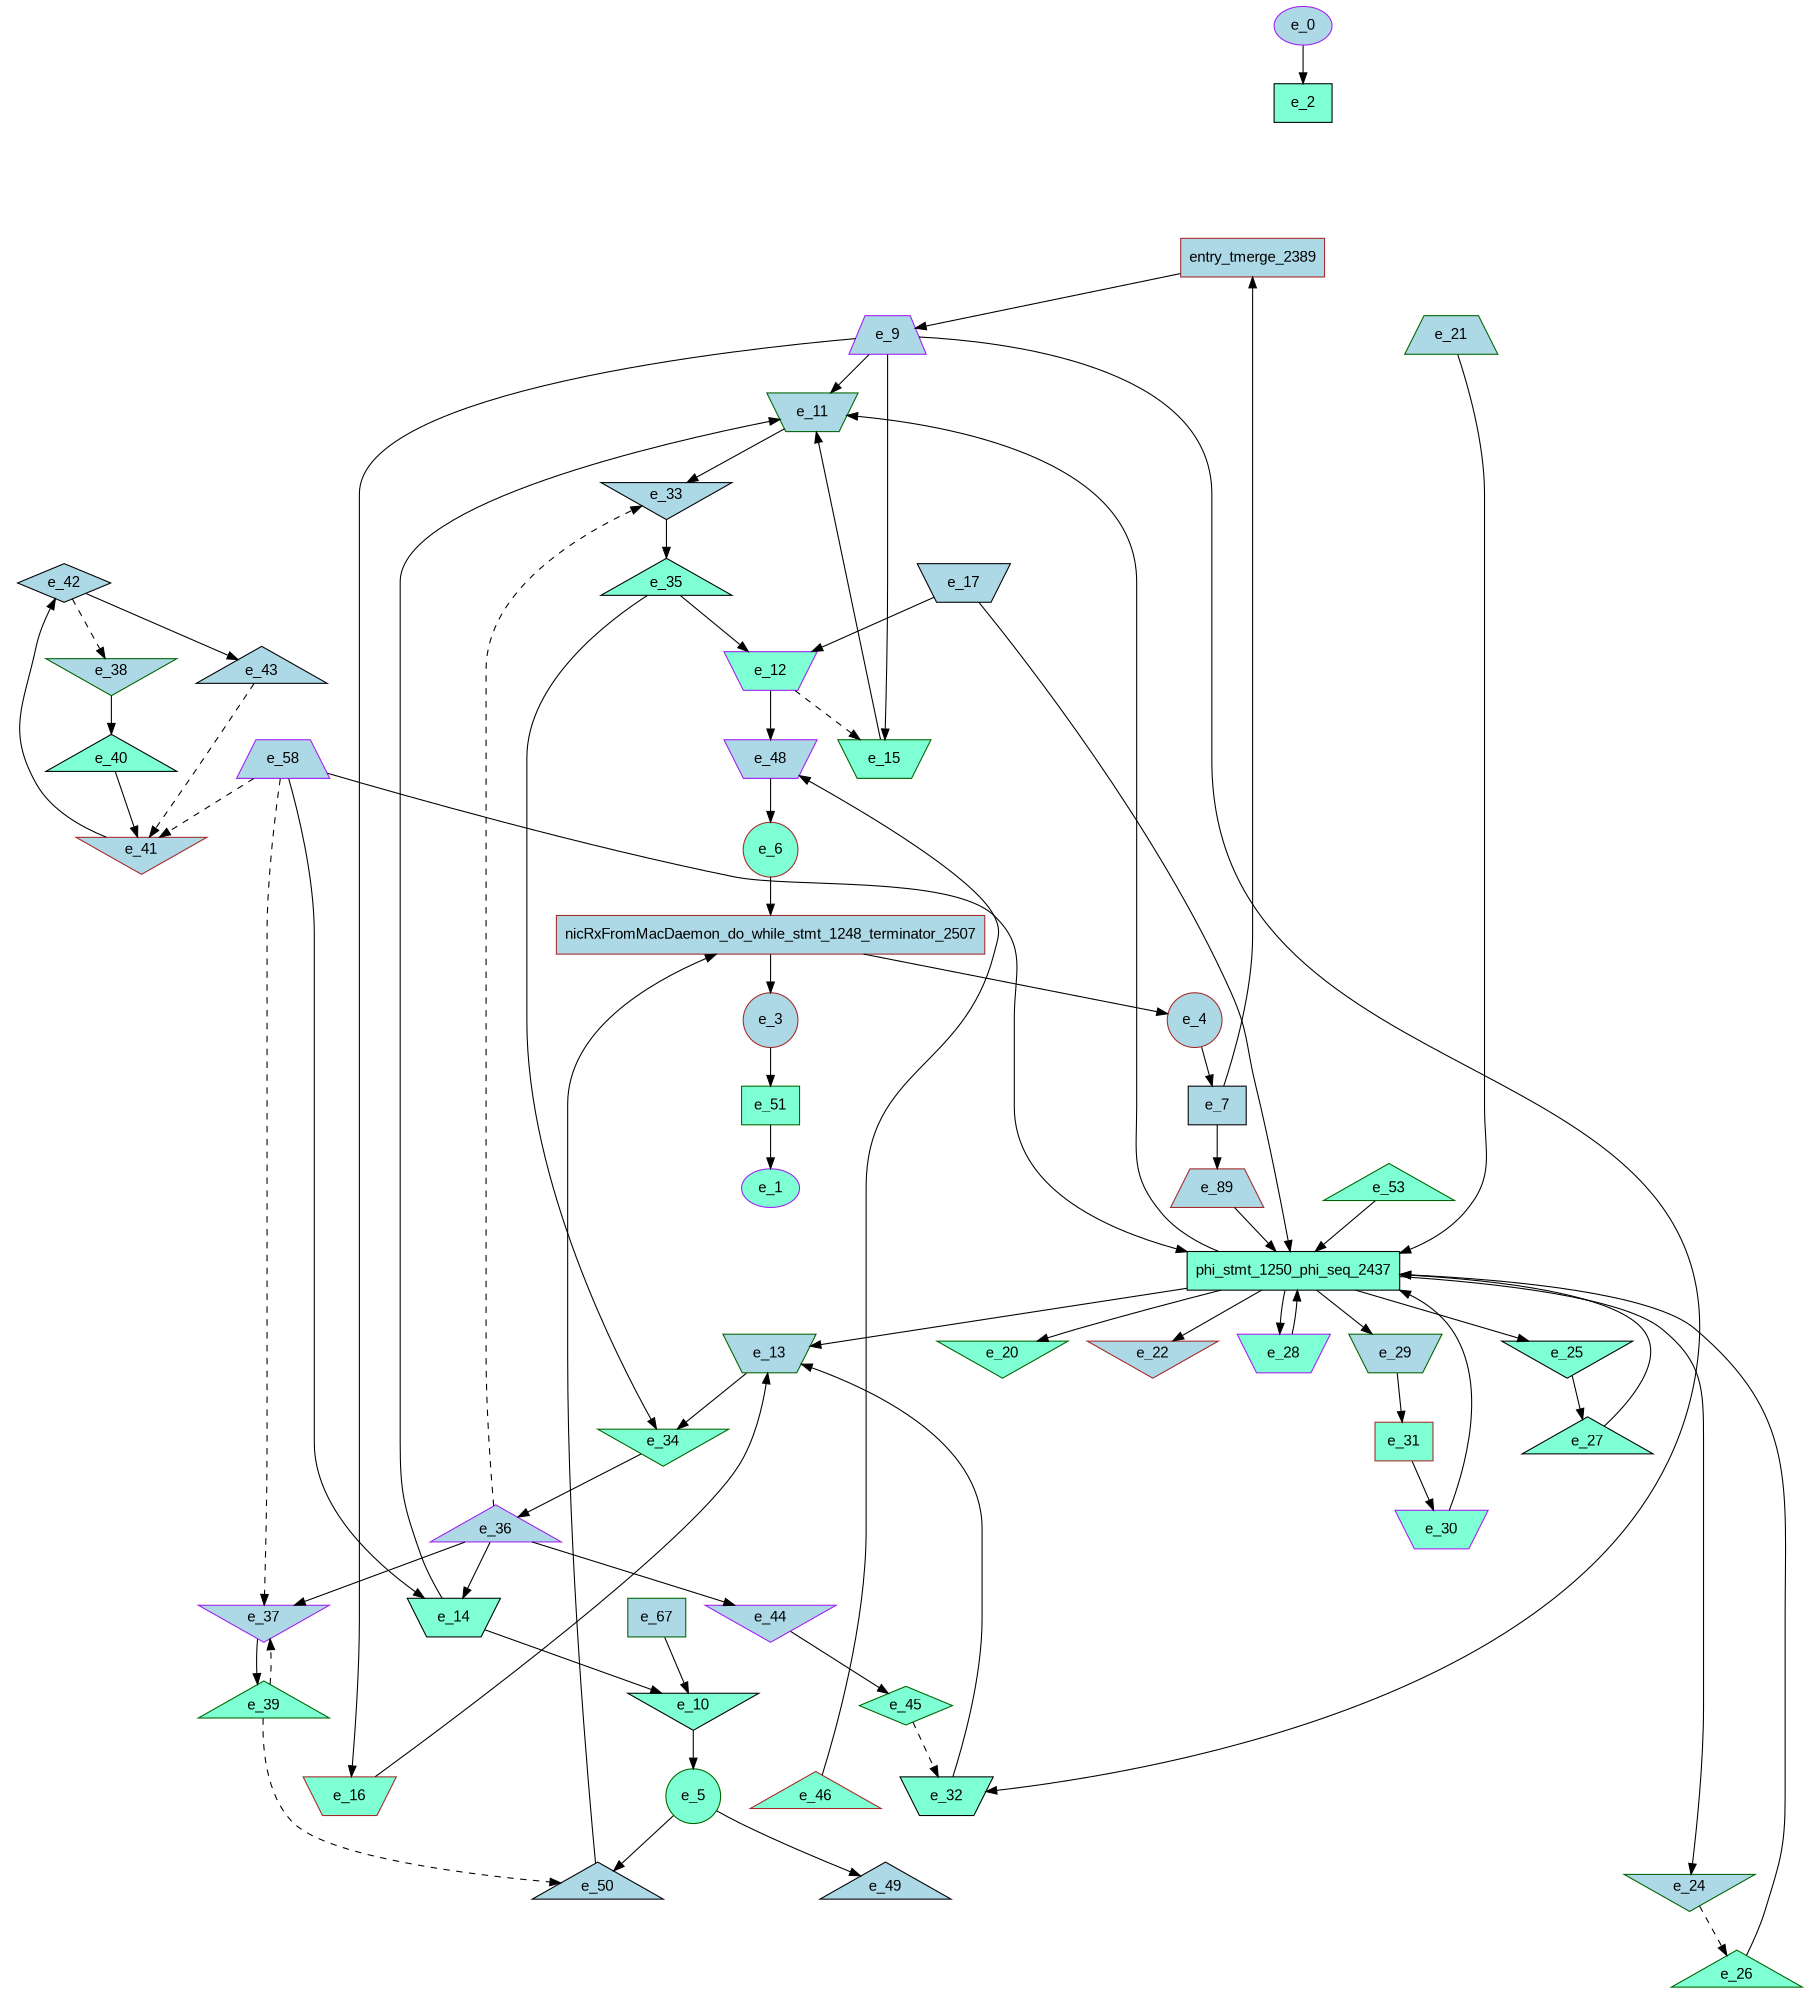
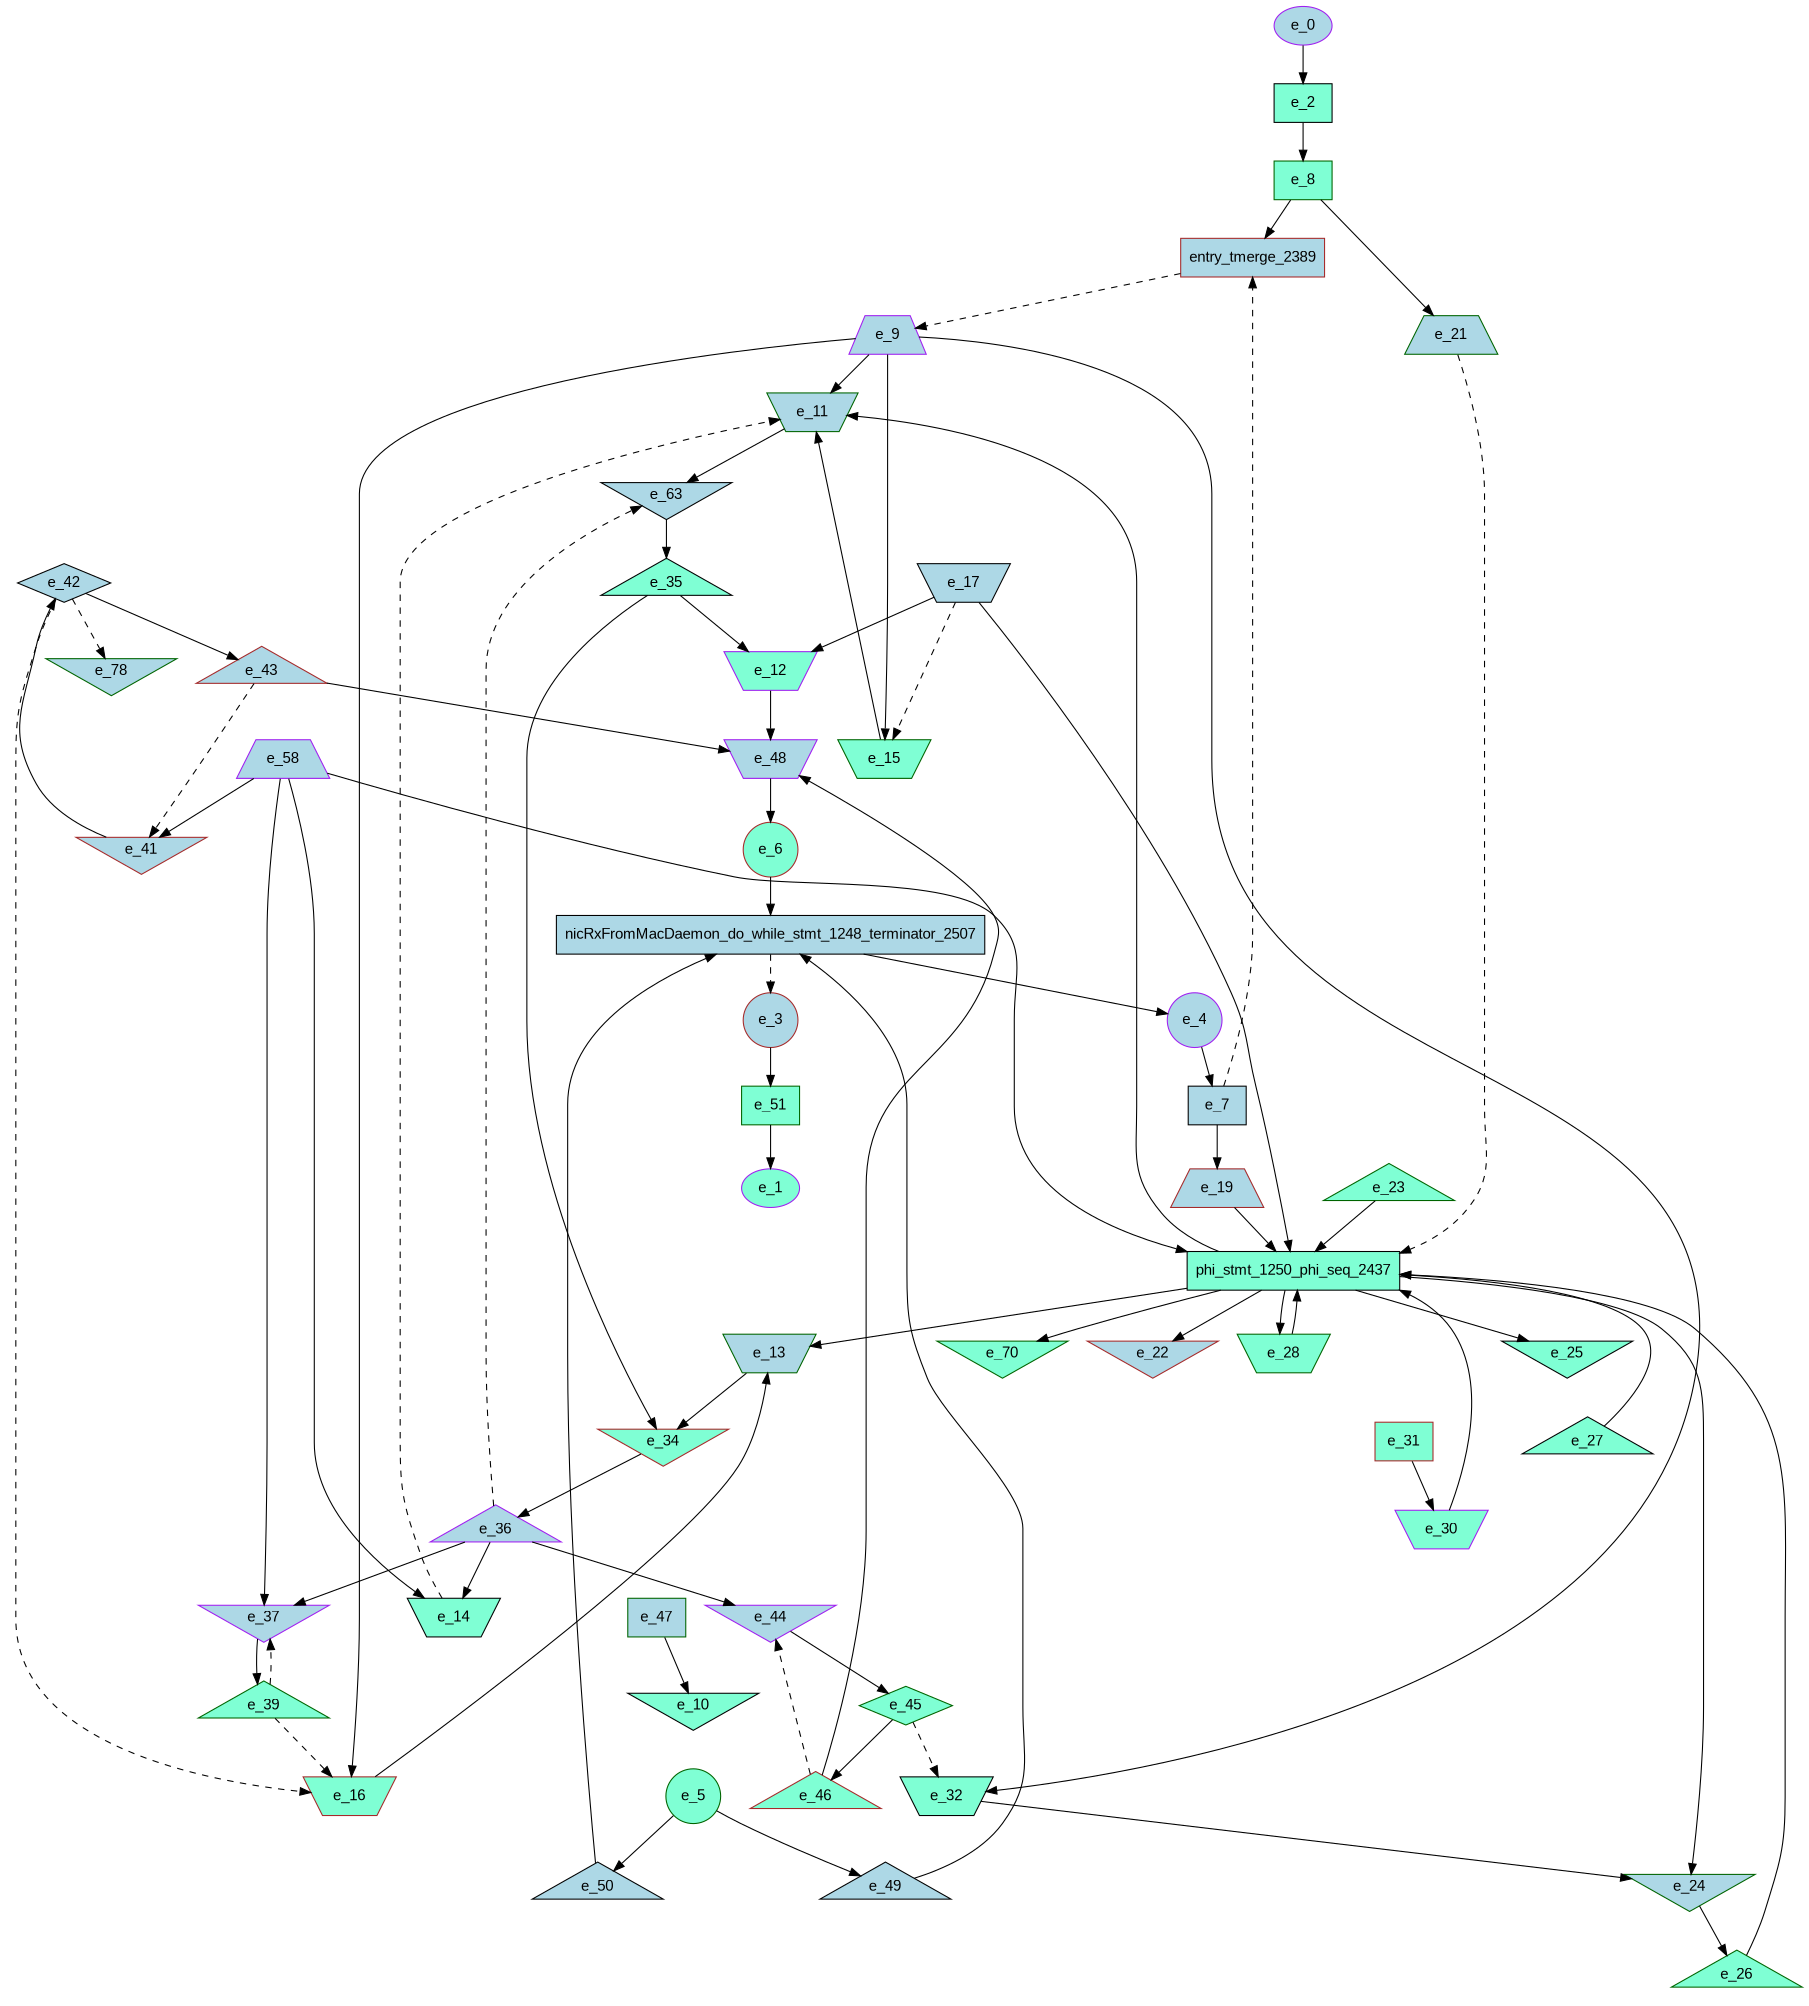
  digraph {
    fontname="Liberation Sans"
    node [color=darkgreen fillcolor=lightblue fontname="Liberation Sans" shape=invtrapezium style=filled]
    edge [fontname="Liberation Sans"]
    e_2 [color=black fillcolor=aquamarine shape=dot]
+   e_8 [fillcolor=aquamarine shape=dot]
    e_0 [color=purple shape=""]
    entry_tmerge_2389 [color=brown shape=rectangle]
    e_21 [shape=trapezium]
    e_3 [color=brown shape=circle]
    e_51 [fillcolor=aquamarine shape=dot]
    e_1 [color=purple fillcolor=aquamarine shape=""]
-   e_4 [color=brown shape=circle]
+   e_4 [color=purple shape=circle]
    e_7 [color=black shape=dot]
-   e_19 [color=brown shape=trapezium label=e_89]
+   e_19 [color=brown shape=trapezium]
    e_5 [fillcolor=aquamarine shape=circle]
    e_49 [color=black shape=triangle]
    e_50 [color=black shape=triangle]
-   nicRxFromMacDaemon_do_while_stmt_1248_terminator_2507 [color=brown shape=rectangle]
+   nicRxFromMacDaemon_do_while_stmt_1248_terminator_2507 [color=black shape=rectangle]
    e_6 [color=brown fillcolor=aquamarine shape=circle]
    phi_stmt_1250_phi_seq_2437 [color=black fillcolor=aquamarine shape=rectangle]
    e_9 [color=purple shape=trapezium]
    e_11
    e_15 [fillcolor=aquamarine]
    e_16 [color=brown fillcolor=aquamarine]
    e_32 [color=black fillcolor=aquamarine]
-   e_33 [color=black shape=invtriangle]
+   e_33 [color=black shape=invtriangle label=e_63]
    e_13
-   e_47 [shape=dot label=e_67]
+   e_47 [shape=dot]
    e_10 [color=black fillcolor=aquamarine shape=invtriangle]
    e_35 [color=black fillcolor=aquamarine shape=triangle]
    e_12 [color=purple fillcolor=aquamarine]
    e_48 [color=purple]
-   e_34 [fillcolor=aquamarine shape=invtriangle]
+   e_34 [color=brown fillcolor=aquamarine shape=invtriangle]
    e_36 [color=purple shape=triangle]
    e_14 [color=black fillcolor=aquamarine]
    e_17 [color=black]
-   e_20 [fillcolor=aquamarine shape=invtriangle]
+   e_20 [fillcolor=aquamarine shape=invtriangle label=e_70]
    e_22 [color=brown shape=invtriangle]
    e_24 [shape=invtriangle]
    e_25 [color=black fillcolor=aquamarine shape=invtriangle]
-   e_28 [color=purple fillcolor=aquamarine]
-   e_29
+   e_28 [fillcolor=aquamarine]
    n40 [color=purple label=e_58 shape=trapezium]
    e_37 [color=purple shape=invtriangle]
    e_41 [color=brown shape=invtriangle]
    e_39 [fillcolor=aquamarine shape=triangle]
    e_42 [color=black shape=diamond]
-   e_23 [fillcolor=aquamarine shape=triangle label=e_53]
+   e_23 [fillcolor=aquamarine shape=triangle]
    e_26 [fillcolor=aquamarine shape=triangle]
    e_27 [color=black fillcolor=aquamarine shape=triangle]
    e_31 [color=brown fillcolor=aquamarine shape=dot]
    e_30 [color=purple fillcolor=aquamarine]
    e_44 [color=purple shape=invtriangle]
    e_45 [fillcolor=aquamarine shape=diamond]
-   e_38 [shape=invtriangle]
-   e_40 [color=black fillcolor=aquamarine shape=triangle]
-   e_43 [color=black shape=triangle]
+   e_38 [shape=invtriangle label=e_78]
+   e_43 [color=brown shape=triangle]
    e_46 [color=brown fillcolor=aquamarine shape=triangle]
+   e_2 -> e_8
+   e_8 -> entry_tmerge_2389
+   e_8 -> e_21
    e_0 -> e_2
-   entry_tmerge_2389 -> e_9
-   e_21 -> phi_stmt_1250_phi_seq_2437
+   entry_tmerge_2389 -> e_9 [style=dashed]
+   e_21 -> phi_stmt_1250_phi_seq_2437 [style=dashed]
    e_3 -> e_51
    e_51 -> e_1
    e_4 -> e_7
-   e_7 -> entry_tmerge_2389
+   e_7 -> entry_tmerge_2389 [style=dashed]
    e_7 -> e_19
    e_19 -> phi_stmt_1250_phi_seq_2437
    e_5 -> e_49
    e_5 -> e_50
+   e_49 -> nicRxFromMacDaemon_do_while_stmt_1248_terminator_2507
    e_50 -> nicRxFromMacDaemon_do_while_stmt_1248_terminator_2507
-   nicRxFromMacDaemon_do_while_stmt_1248_terminator_2507 -> e_3
+   nicRxFromMacDaemon_do_while_stmt_1248_terminator_2507 -> e_3 [style=dashed]
    nicRxFromMacDaemon_do_while_stmt_1248_terminator_2507 -> e_4
    e_6 -> nicRxFromMacDaemon_do_while_stmt_1248_terminator_2507
    phi_stmt_1250_phi_seq_2437 -> e_11
    phi_stmt_1250_phi_seq_2437 -> e_13
    phi_stmt_1250_phi_seq_2437 -> e_20
    phi_stmt_1250_phi_seq_2437 -> e_22
    phi_stmt_1250_phi_seq_2437 -> e_24
    phi_stmt_1250_phi_seq_2437 -> e_25
    phi_stmt_1250_phi_seq_2437 -> e_28
-   phi_stmt_1250_phi_seq_2437 -> e_29
    e_9 -> e_11
    e_9 -> e_15
    e_9 -> e_16
    e_9 -> e_32
    e_11 -> e_33
    e_15 -> e_11
    e_16 -> e_13
-   e_32 -> e_13
+   e_32 -> e_24
    e_33 -> e_35
    e_13 -> e_34
    e_47 -> e_10
-   e_10 -> e_5
    e_35 -> e_12
    e_35 -> e_34
-   e_12 -> e_15 [style=dashed]
+   e_17 -> e_15 [style=dashed]
    e_12 -> e_48
    e_48 -> e_6
    e_34 -> e_36
    e_36 -> e_33 [style=dashed]
    e_36 -> e_14
    e_36 -> e_37
    e_36 -> e_44
-   e_14 -> e_11 [style=solid]
-   e_14 -> e_10
+   e_14 -> e_11 [style=dashed]
    e_17 -> phi_stmt_1250_phi_seq_2437
    e_17 -> e_12
-   e_24 -> e_26 [style=dashed]
-   e_25 -> e_27
+   e_24 -> e_26
    e_28 -> phi_stmt_1250_phi_seq_2437
-   e_29 -> e_31
    n40 -> phi_stmt_1250_phi_seq_2437
    n40 -> e_14
-   n40 -> e_37 [style=dashed]
-   n40 -> e_41 [style=dashed]
+   n40 -> e_37
+   n40 -> e_41
    e_37 -> e_39
    e_41 -> e_42
-   e_39 -> e_50 [style=dashed]
+   e_39 -> e_16 [style=dashed]
    e_39 -> e_37 [style=dashed]
+   e_42 -> e_16 [style=dashed]
    e_42 -> e_38 [style=dashed]
    e_42 -> e_43
    e_23 -> phi_stmt_1250_phi_seq_2437
    e_26 -> phi_stmt_1250_phi_seq_2437
    e_27 -> phi_stmt_1250_phi_seq_2437
    e_31 -> e_30
    e_30 -> phi_stmt_1250_phi_seq_2437
    e_44 -> e_45
    e_45 -> e_32 [style=dashed]
-   e_38 -> e_40
-   e_40 -> e_41
+   e_45 -> e_46
+   e_43 -> e_48
    e_43 -> e_41 [style=dashed]
    e_46 -> e_48
+   e_46 -> e_44 [style=dashed]
  }
